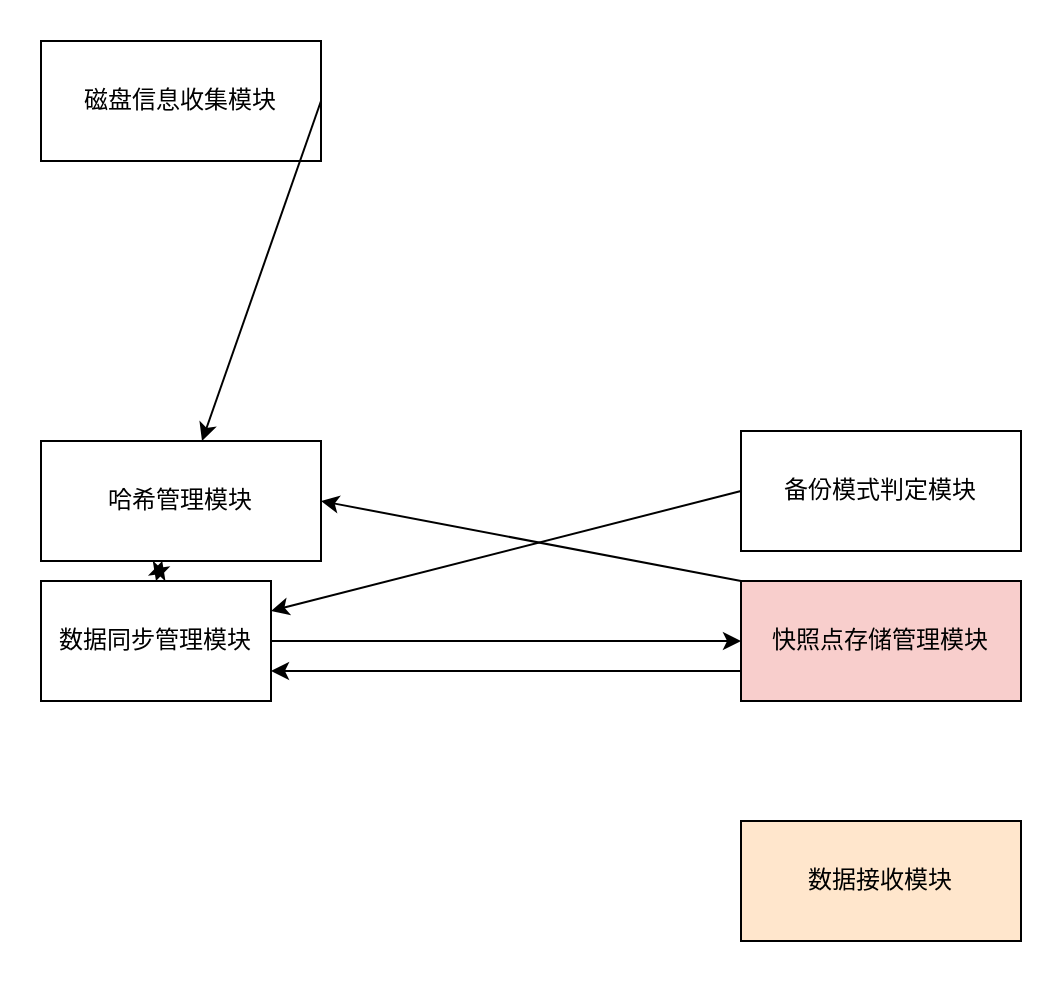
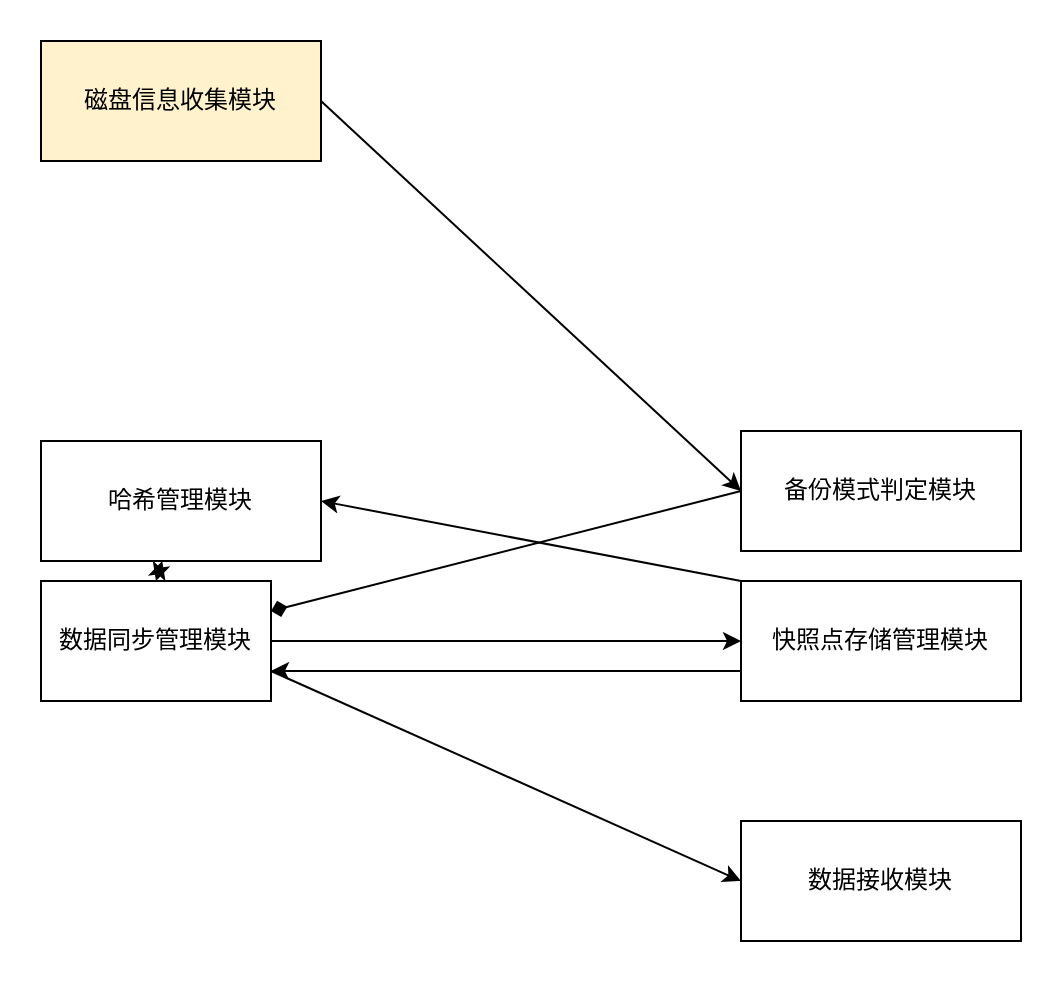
  <mxCell id="0" />
  <mxCell id="1" parent="0" />
- <mxCell id="2" value="磁盘信息收集模块" style="rounded=0;whiteSpace=wrap;html=1;align=center;" vertex="1" parent="1"><mxGeometry x="20" y="20" width="140" height="60" as="geometry" /></mxCell>
+ <mxCell id="2" value="磁盘信息收集模块" style="rounded=0;whiteSpace=wrap;html=1;align=center;fillColor=#fff2cc;" vertex="1" parent="1"><mxGeometry x="20" y="20" width="140" height="60" as="geometry" /></mxCell>
  <mxCell id="3" value="备份模式判定模块" style="rounded=0;whiteSpace=wrap;html=1;" vertex="1" parent="1"><mxGeometry x="370" y="215" width="140" height="60" as="geometry" /></mxCell>
  <mxCell id="4" value="数据同步管理模块" style="rounded=0;whiteSpace=wrap;html=1;" vertex="1" parent="1"><mxGeometry x="20" y="290" width="115" height="60" as="geometry" /></mxCell>
- <mxCell id="5" value="快照点存储管理模块" style="rounded=0;whiteSpace=wrap;html=1;fillColor=#f8cecc;" vertex="1" parent="1"><mxGeometry x="370" y="290" width="140" height="60" as="geometry" /></mxCell>
+ <mxCell id="5" value="快照点存储管理模块" style="rounded=0;whiteSpace=wrap;html=1;" vertex="1" parent="1"><mxGeometry x="370" y="290" width="140" height="60" as="geometry" /></mxCell>
  <mxCell id="6" value="哈希管理模块" style="rounded=0;whiteSpace=wrap;html=1;" vertex="1" parent="1"><mxGeometry x="20" y="220" width="140" height="60" as="geometry" /></mxCell>
- <mxCell id="7" value="数据接收模块" style="rounded=0;whiteSpace=wrap;html=1;fillColor=#ffe6cc;" vertex="1" parent="1"><mxGeometry x="370" y="410" width="140" height="60" as="geometry" /></mxCell>
- <mxCell id="8" value="" style="endArrow=classic;html=1;rounded=0;exitX=1;exitY=0.5;exitDx=0;exitDy=0;" edge="1" parent="1" source="2" target="6"><mxGeometry width="50" height="50" relative="1" as="geometry"><mxPoint x="260" y="190" as="sourcePoint" /><mxPoint x="310" y="140" as="targetPoint" /></mxGeometry></mxCell>
- <mxCell id="9" value="" style="endArrow=classic;html=1;rounded=0;exitX=0;exitY=0.5;exitDx=0;exitDy=0;entryX=1;entryY=0.25;entryDx=0;entryDy=0;" edge="1" parent="1" source="3" target="4"><mxGeometry width="50" height="50" relative="1" as="geometry"><mxPoint x="260" y="190" as="sourcePoint" /><mxPoint x="310" y="140" as="targetPoint" /></mxGeometry></mxCell>
+ <mxCell id="7" value="数据接收模块" style="rounded=0;whiteSpace=wrap;html=1;" vertex="1" parent="1"><mxGeometry x="370" y="410" width="140" height="60" as="geometry" /></mxCell>
+ <mxCell id="8" value="" style="endArrow=classic;html=1;rounded=0;exitX=1;exitY=0.5;exitDx=0;exitDy=0;entryX=0;entryY=0.5;entryDx=0;entryDy=0;" edge="1" parent="1" source="2" target="3"><mxGeometry width="50" height="50" relative="1" as="geometry"><mxPoint x="260" y="190" as="sourcePoint" /><mxPoint x="310" y="140" as="targetPoint" /></mxGeometry></mxCell>
+ <mxCell id="9" value="" style="endArrow=diamond;html=1;rounded=0;exitX=0;exitY=0.5;exitDx=0;exitDy=0;entryX=1;entryY=0.25;entryDx=0;entryDy=0;" edge="1" parent="1" source="3" target="4"><mxGeometry width="50" height="50" relative="1" as="geometry"><mxPoint x="260" y="190" as="sourcePoint" /><mxPoint x="310" y="140" as="targetPoint" /></mxGeometry></mxCell>
  <mxCell id="10" value="" style="endArrow=classic;html=1;rounded=0;exitX=1;exitY=0.5;exitDx=0;exitDy=0;entryX=0;entryY=0.5;entryDx=0;entryDy=0;" edge="1" parent="1" source="4" target="5"><mxGeometry width="50" height="50" relative="1" as="geometry"><mxPoint x="260" y="190" as="sourcePoint" /><mxPoint x="310" y="140" as="targetPoint" /></mxGeometry></mxCell>
  <mxCell id="11" value="" style="endArrow=classic;html=1;rounded=0;exitX=0;exitY=0.75;exitDx=0;exitDy=0;entryX=1;entryY=0.75;entryDx=0;entryDy=0;" edge="1" parent="1" source="5" target="4"><mxGeometry width="50" height="50" relative="1" as="geometry"><mxPoint x="260" y="190" as="sourcePoint" /><mxPoint x="310" y="140" as="targetPoint" /></mxGeometry></mxCell>
+ <mxCell id="12" value="" style="endArrow=classic;html=1;rounded=0;exitX=1;exitY=0.75;exitDx=0;exitDy=0;entryX=0;entryY=0.5;entryDx=0;entryDy=0;" edge="1" parent="1" source="4" target="7"><mxGeometry width="50" height="50" relative="1" as="geometry"><mxPoint x="260" y="190" as="sourcePoint" /><mxPoint x="310" y="140" as="targetPoint" /></mxGeometry></mxCell>
  <mxCell id="13" value="" style="endArrow=classic;html=1;rounded=0;exitX=0;exitY=0;exitDx=0;exitDy=0;entryX=1;entryY=0.5;entryDx=0;entryDy=0;" edge="1" parent="1" source="5" target="6"><mxGeometry width="50" height="50" relative="1" as="geometry"><mxPoint x="260" y="290" as="sourcePoint" /><mxPoint x="310" y="240" as="targetPoint" /></mxGeometry></mxCell>
  <mxCell id="14" value="" style="endArrow=classic;startArrow=classic;html=1;rounded=0;exitX=0.5;exitY=0;exitDx=0;exitDy=0;" edge="1" parent="1" source="4" target="6"><mxGeometry width="50" height="50" relative="1" as="geometry"><mxPoint x="260" y="290" as="sourcePoint" /><mxPoint x="310" y="240" as="targetPoint" /></mxGeometry></mxCell>
